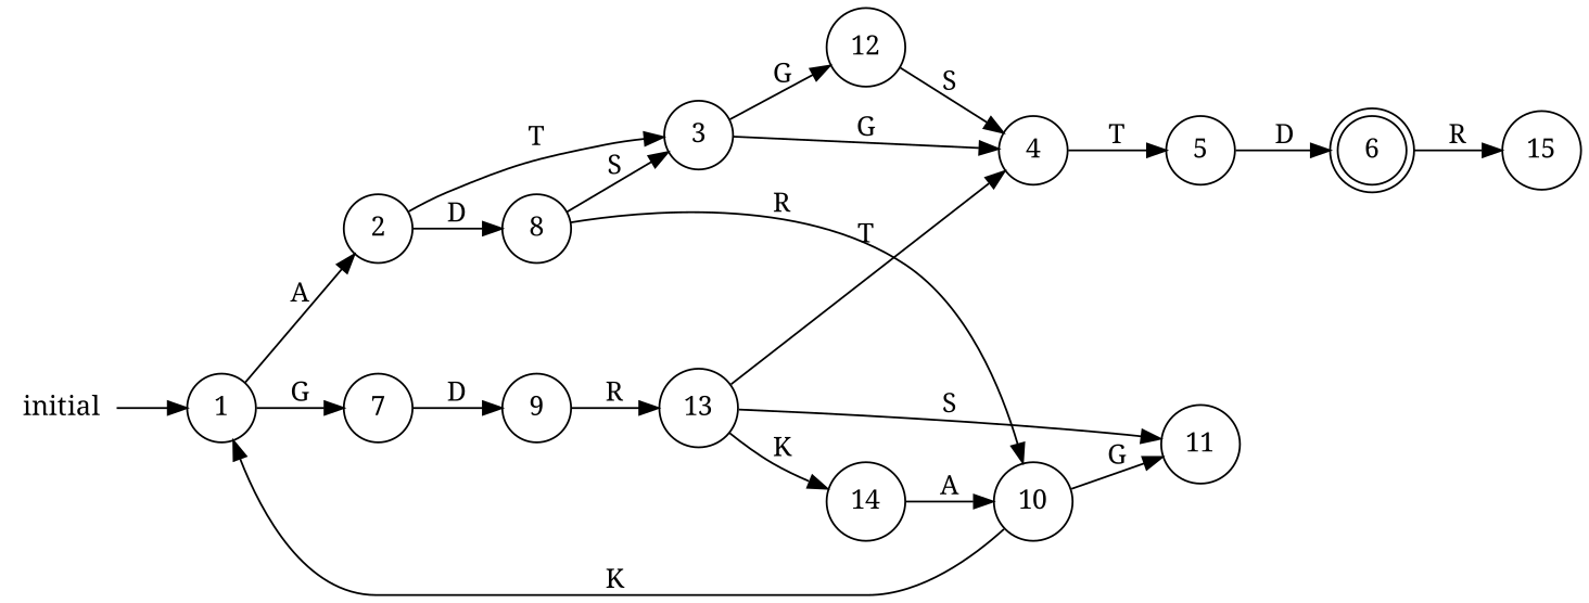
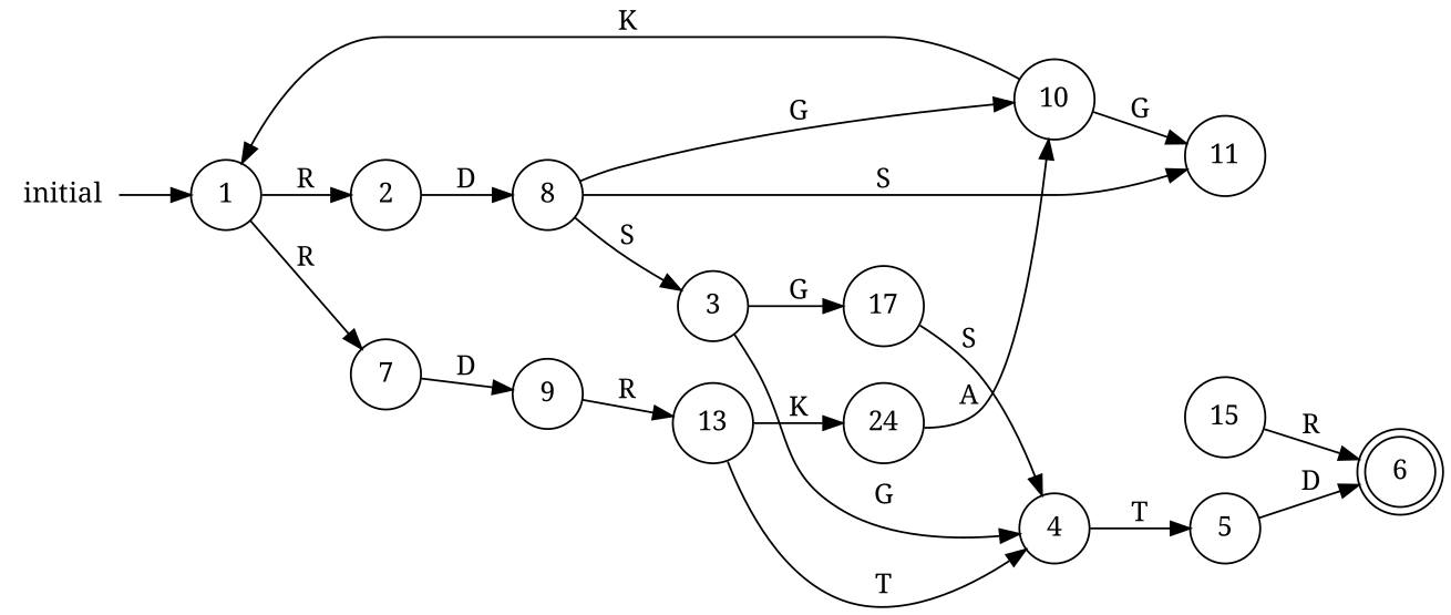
  digraph {
    fontname="Noto Serif"
    rankdir=LR
    node [fontname="Noto Serif" shape=circle]
    edge [fontname="Noto Serif"]
    1
    2
    7
    3
    8
    9
    4
-   12
+   12 [label=17]
    10
    5
    6 [shape=doublecircle]
    15
    13
    11
-   14
+   14 [label=24]
    initial [shape=plaintext]
-   1 -> 2 [label=A]
-   1 -> 7 [label=G]
-   2 -> 3 [label=T]
+   1 -> 2 [label=R]
+   1 -> 7 [label=R]
    2 -> 8 [label=D]
    7 -> 9 [label=D]
    3 -> 4 [label=G]
    3 -> 12 [label=G]
    8 -> 3 [label=S]
-   8 -> 10 [label=R]
+   8 -> 10 [label=G]
    9 -> 13 [label=R]
    4 -> 5 [label=T]
    12 -> 4 [label=S]
    10 -> 1 [label=K]
    10 -> 11 [label=G]
    5 -> 6 [label=D]
-   6 -> 15 [label=R]
+   15 -> 6 [label=R]
    13 -> 4 [label=T]
-   13 -> 11 [label=S]
+   8 -> 11 [label=S]
    13 -> 14 [label=K]
    14 -> 10 [label=A]
    initial -> 1
  }
